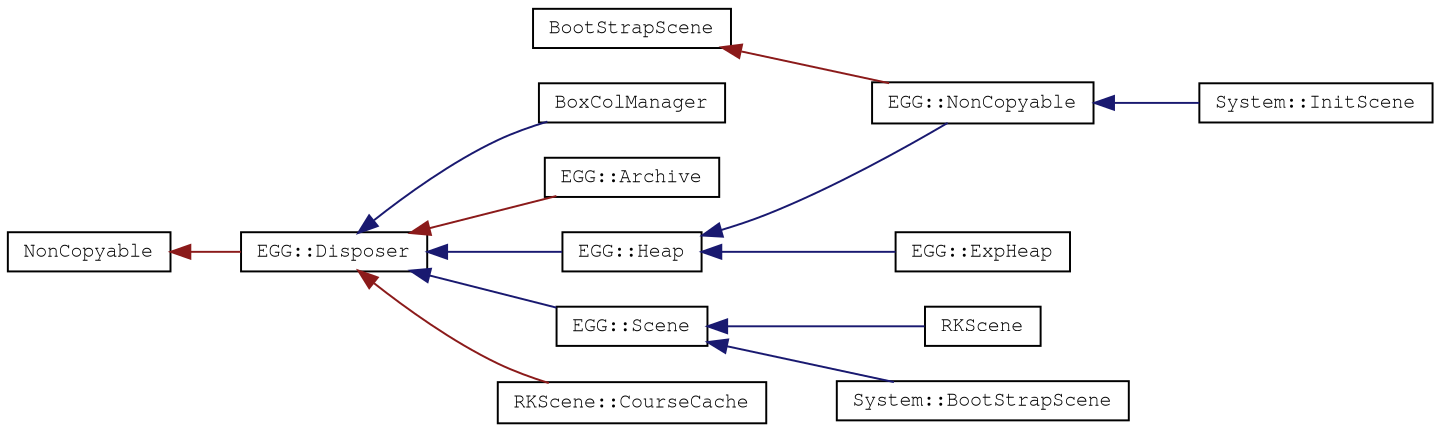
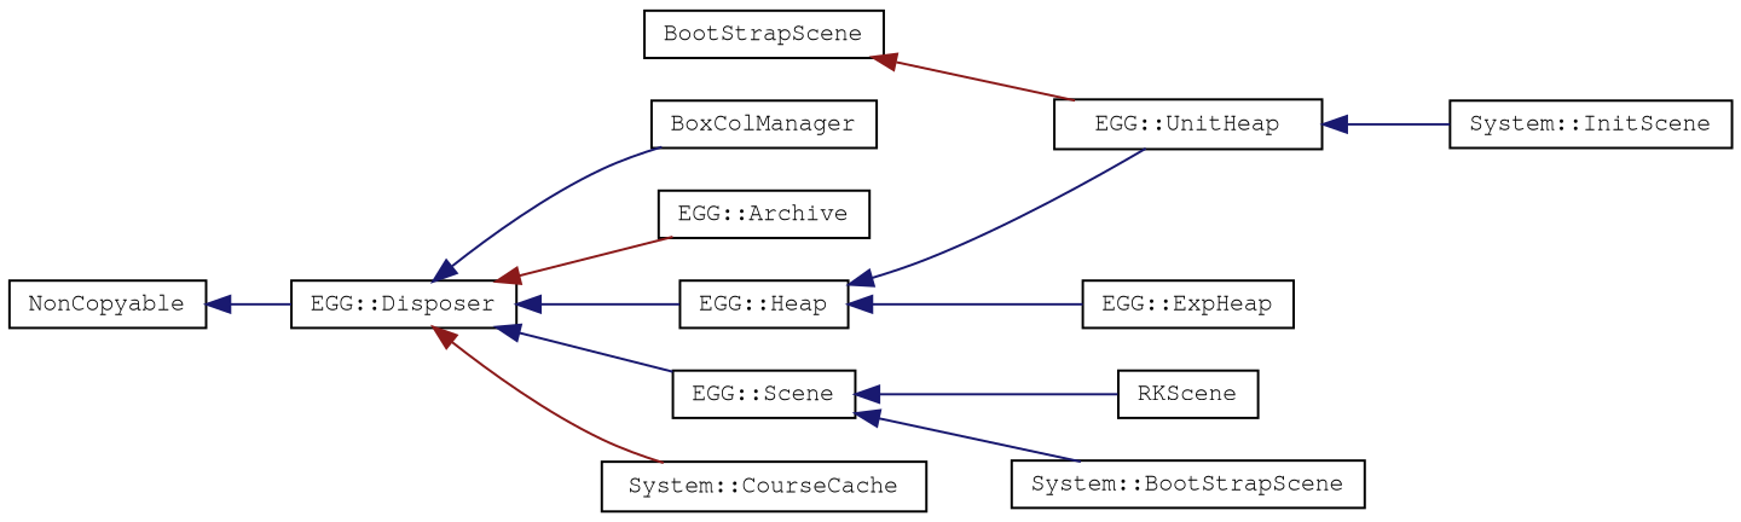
  digraph {
    rankdir=LR
    node [color=black fillcolor=white fontname=FreeMono fontsize=10 shape=record style=filled]
    edge [color=midnightblue dir=back fontname=FreeMono fontsize=10 labelfontname=FreeMono labelfontsize=10 style=solid]
    n1 [height=0.2 label=BootStrapScene width=0.4]
-   n2 [height=0.2 label="EGG::NonCopyable" width=0.4]
+   n2 [height=0.2 label="EGG::UnitHeap" width=0.4]
    n3 [height=0.2 label="System::InitScene" width=0.4]
    n4 [height=0.2 label=NonCopyable width=0.4]
    n5 [height=0.2 label="EGG::Disposer" width=0.4]
    n6 [height=0.2 label=BoxColManager width=0.4]
    n7 [height=0.2 label="EGG::Archive" width=0.4]
    n8 [height=0.2 label="EGG::Heap" width=0.4]
    n9 [height=0.2 label="EGG::Scene" width=0.4]
-   n10 [height=0.2 label="RKScene::CourseCache" width=0.4]
+   n10 [height=0.2 label="System::CourseCache" width=0.4]
    n11 [height=0.2 label="EGG::ExpHeap" width=0.4]
    n12 [height=0.2 label=RKScene width=0.4]
    n13 [height=0.2 label="System::BootStrapScene" width=0.4]
    n1 -> n2 [color=firebrick4]
    n2 -> n3
-   n4 -> n5 [color=firebrick4]
+   n4 -> n5
    n5 -> n6
    n5 -> n7 [color=firebrick4]
    n5 -> n8
    n5 -> n9
    n5 -> n10 [color=firebrick4]
    n8 -> n2
    n8 -> n11
    n9 -> n12
    n9 -> n13
  }
